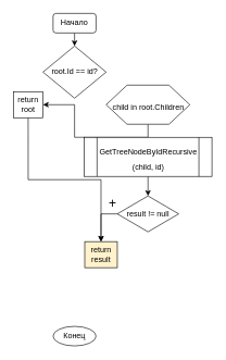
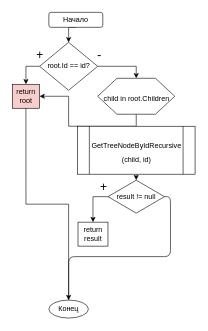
  <mxCell id="0" />
  <mxCell id="1" parent="0" />
  <mxCell id="2" style="edgeStyle=orthogonalEdgeStyle;rounded=0;orthogonalLoop=1;jettySize=auto;html=1;exitX=0.5;exitY=1;exitDx=0;exitDy=0;entryX=0.5;entryY=0;entryDx=0;entryDy=0;fontSize=20;" edge="1" parent="1" source="3" target="9"><mxGeometry relative="1" as="geometry" /></mxCell>
- <mxCell id="3" value="Начало" style="rounded=1;whiteSpace=wrap;html=1;" vertex="1" parent="1"><mxGeometry x="81" y="20" width="66" height="30" as="geometry" /></mxCell>
+ <mxCell id="3" value="Начало" style="rounded=1;whiteSpace=wrap;html=1;" vertex="1" parent="1"><mxGeometry x="81" y="20" width="90" height="25" as="geometry" /></mxCell>
  <mxCell id="4" value="Конец" style="ellipse;whiteSpace=wrap;html=1;" vertex="1" parent="1"><mxGeometry x="81" y="500" width="66" height="30" as="geometry" /></mxCell>
+ <mxCell id="5" style="edgeStyle=orthogonalEdgeStyle;rounded=0;orthogonalLoop=1;jettySize=auto;html=1;exitX=0;exitY=0.5;exitDx=0;exitDy=0;entryX=0.5;entryY=0;entryDx=0;entryDy=0;" edge="1" parent="1" source="9" target="11"><mxGeometry relative="1" as="geometry" /></mxCell>
+ <mxCell id="6" value="&lt;font style=&quot;font-size: 20px;&quot;&gt;+&lt;/font&gt;" style="edgeLabel;html=1;align=center;verticalAlign=middle;resizable=0;points=[];fontSize=20;" vertex="1" connectable="0" parent="5"><mxGeometry x="-0.207" y="1" relative="1" as="geometry"><mxPoint x="21" y="-21" as="offset" /></mxGeometry></mxCell>
+ <mxCell id="7" style="edgeStyle=orthogonalEdgeStyle;rounded=0;orthogonalLoop=1;jettySize=auto;html=1;exitX=1;exitY=0.5;exitDx=0;exitDy=0;entryX=0.5;entryY=0;entryDx=0;entryDy=0;fontSize=20;" edge="1" parent="1" source="9" target="13"><mxGeometry relative="1" as="geometry" /></mxCell>
+ <mxCell id="8" value="-" style="edgeLabel;html=1;align=center;verticalAlign=middle;resizable=0;points=[];fontSize=20;" vertex="1" connectable="0" parent="7"><mxGeometry x="-0.034" y="-5" relative="1" as="geometry"><mxPoint x="-39.5" y="-25" as="offset" /></mxGeometry></mxCell>
  <mxCell id="9" value="root.Id == id?" style="rhombus;whiteSpace=wrap;html=1;" vertex="1" parent="1"><mxGeometry x="65.5" y="70" width="97" height="80" as="geometry" /></mxCell>
- <mxCell id="10" style="edgeStyle=orthogonalEdgeStyle;rounded=0;orthogonalLoop=1;jettySize=auto;html=1;exitX=0.5;exitY=1;exitDx=0;exitDy=0;fontSize=12;" edge="1" parent="1" source="11" target="19"><mxGeometry relative="1" as="geometry" /></mxCell>
- <mxCell id="11" value="return root" style="rounded=0;whiteSpace=wrap;html=1;" vertex="1" parent="1"><mxGeometry x="20" y="140" width="45.5" height="40" as="geometry" /></mxCell>
+ <mxCell id="10" style="edgeStyle=orthogonalEdgeStyle;rounded=0;orthogonalLoop=1;jettySize=auto;html=1;exitX=0.5;exitY=1;exitDx=0;exitDy=0;entryX=0.5;entryY=0;entryDx=0;entryDy=0;fontSize=12;" edge="1" parent="1" source="11" target="4"><mxGeometry relative="1" as="geometry" /></mxCell>
+ <mxCell id="11" value="return root" style="rounded=0;whiteSpace=wrap;html=1;fillColor=#f8cecc;" vertex="1" parent="1"><mxGeometry x="20" y="140" width="45.5" height="40" as="geometry" /></mxCell>
  <mxCell id="12" style="edgeStyle=orthogonalEdgeStyle;rounded=0;orthogonalLoop=1;jettySize=auto;html=1;exitX=0.5;exitY=1;exitDx=0;exitDy=0;fontSize=20;" edge="1" parent="1" source="13" target="11"><mxGeometry relative="1" as="geometry" /></mxCell>
  <mxCell id="13" value="&lt;font style=&quot;font-size: 12px&quot;&gt;child in root.Children&lt;/font&gt;" style="shape=hexagon;perimeter=hexagonPerimeter2;whiteSpace=wrap;html=1;fontSize=20;" vertex="1" parent="1"><mxGeometry x="162.5" y="130" width="128.5" height="60" as="geometry" /></mxCell>
  <mxCell id="14" style="edgeStyle=orthogonalEdgeStyle;rounded=0;orthogonalLoop=1;jettySize=auto;html=1;exitX=0.5;exitY=1;exitDx=0;exitDy=0;entryX=0.5;entryY=0;entryDx=0;entryDy=0;fontSize=12;" edge="1" parent="1" source="15" target="18"><mxGeometry relative="1" as="geometry" /></mxCell>
- <mxCell id="15" value="&lt;font style=&quot;font-size: 12px&quot;&gt;GetTreeNodeByIdRecursive (child, id)&lt;/font&gt;" style="shape=process;whiteSpace=wrap;html=1;backgroundOutline=1;fontSize=20;" vertex="1" parent="1"><mxGeometry x="128.57" y="210" width="196.37" height="60" as="geometry" /></mxCell>
+ <mxCell id="15" value="&lt;font style=&quot;font-size: 12px&quot;&gt;GetTreeNodeByIdRecursive (child, id)&lt;/font&gt;" style="shape=process;whiteSpace=wrap;html=1;backgroundOutline=1;fontSize=20;" vertex="1" parent="1"><mxGeometry x="128.57" y="210" width="196.37" height="80" as="geometry" /></mxCell>
  <mxCell id="16" style="edgeStyle=orthogonalEdgeStyle;rounded=0;orthogonalLoop=1;jettySize=auto;html=1;exitX=0;exitY=0.5;exitDx=0;exitDy=0;entryX=0.5;entryY=0;entryDx=0;entryDy=0;fontSize=12;" edge="1" parent="1" source="18" target="19"><mxGeometry relative="1" as="geometry" /></mxCell>
  <mxCell id="17" value="&lt;font style=&quot;font-size: 20px&quot;&gt;+&lt;/font&gt;" style="edgeLabel;html=1;align=center;verticalAlign=middle;resizable=0;points=[];fontSize=12;" vertex="1" connectable="0" parent="16"><mxGeometry x="-0.134" y="2" relative="1" as="geometry"><mxPoint x="15.37" y="-22" as="offset" /></mxGeometry></mxCell>
  <mxCell id="18" value="result != null" style="rhombus;whiteSpace=wrap;html=1;fontSize=12;" vertex="1" parent="1"><mxGeometry x="179.63" y="300" width="94.25" height="55" as="geometry" /></mxCell>
- <mxCell id="19" value="return result" style="rounded=0;whiteSpace=wrap;html=1;fontSize=12;fillColor=#fff2cc;" vertex="1" parent="1"><mxGeometry x="129.63" y="370" width="50" height="40" as="geometry" /></mxCell>
+ <mxCell id="19" value="return result" style="rounded=0;whiteSpace=wrap;html=1;fontSize=12;" vertex="1" parent="1"><mxGeometry x="129.63" y="370" width="50" height="40" as="geometry" /></mxCell>
+ <mxCell id="20" value="" style="endArrow=none;html=1;fontSize=12;entryX=1;entryY=0.5;entryDx=0;entryDy=0;exitX=0.5;exitY=0;exitDx=0;exitDy=0;edgeStyle=orthogonalEdgeStyle;" edge="1" parent="1" source="4" target="18"><mxGeometry width="50" height="50" relative="1" as="geometry"><mxPoint x="191" y="350" as="sourcePoint" /><mxPoint x="241" y="300" as="targetPoint" /></mxGeometry></mxCell>
